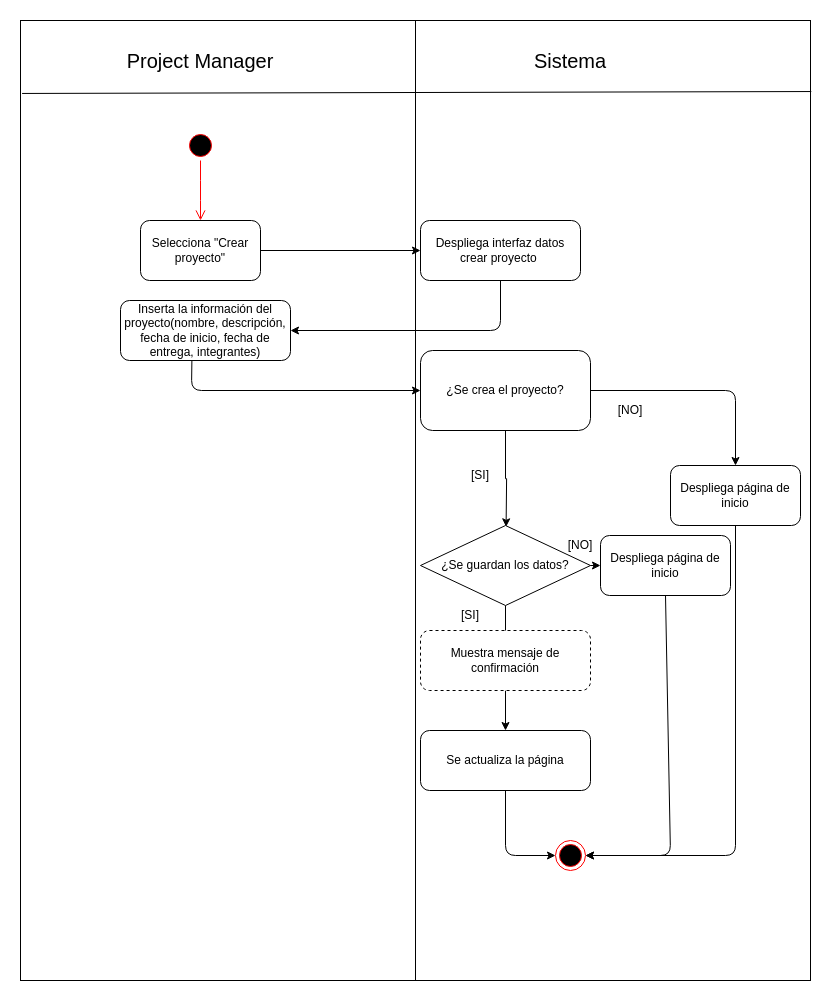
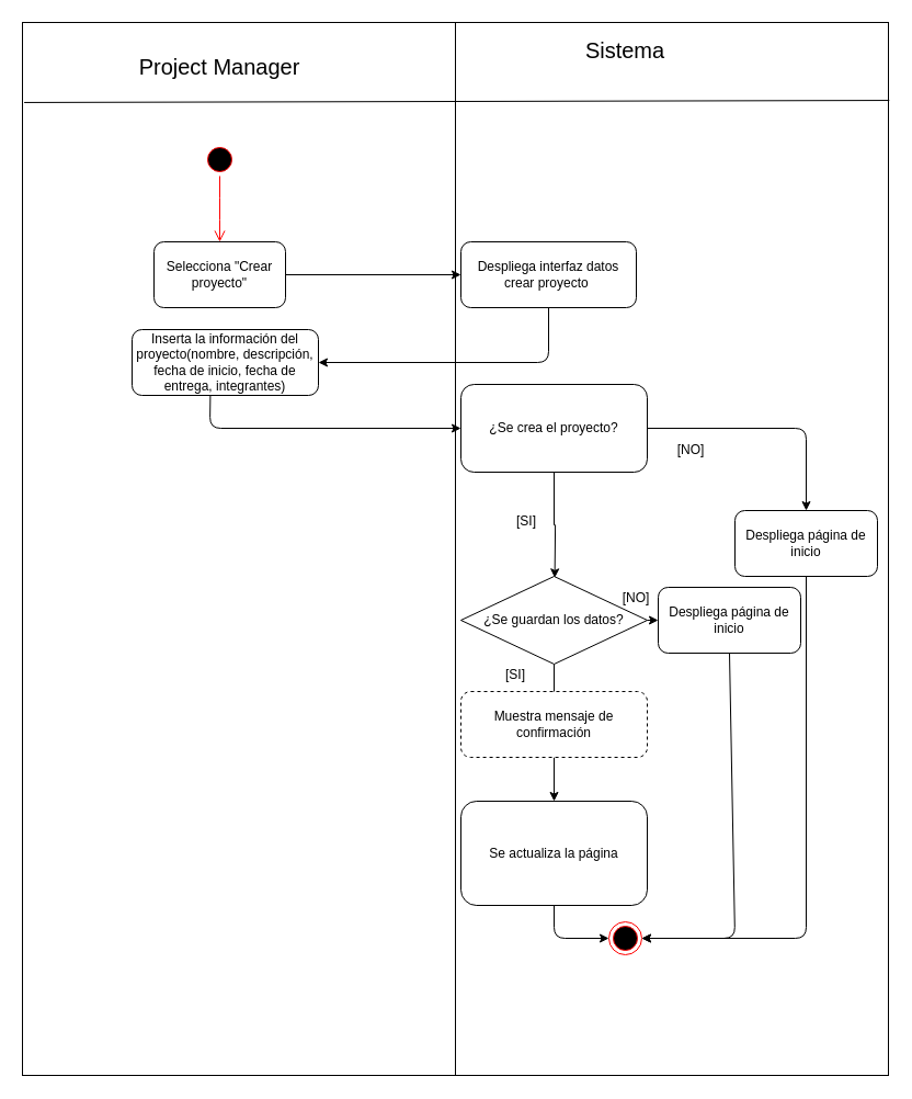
  <mxCell id="0" />
  <mxCell id="1" parent="0" />
  <mxCell id="2" value="" style="rounded=0;whiteSpace=wrap;html=1;" vertex="1" parent="1"><mxGeometry x="20" y="20" width="790" height="960" as="geometry" /></mxCell>
  <mxCell id="3" value="" style="endArrow=none;html=1;entryX=1.001;entryY=0.074;entryDx=0;entryDy=0;entryPerimeter=0;exitX=0.002;exitY=0.076;exitDx=0;exitDy=0;exitPerimeter=0;" edge="1" parent="1" source="2" target="2"><mxGeometry width="50" height="50" relative="1" as="geometry"><mxPoint x="340" y="150" as="sourcePoint" /><mxPoint x="390" y="100" as="targetPoint" /></mxGeometry></mxCell>
  <mxCell id="4" value="" style="endArrow=none;html=1;exitX=0.5;exitY=0;exitDx=0;exitDy=0;entryX=0.5;entryY=1;entryDx=0;entryDy=0;" edge="1" parent="1" source="2" target="2"><mxGeometry width="50" height="50" relative="1" as="geometry"><mxPoint x="480" y="190" as="sourcePoint" /><mxPoint x="380" y="90" as="targetPoint" /></mxGeometry></mxCell>
  <mxCell id="5" value="Project Manager" style="text;html=1;strokeColor=none;fillColor=none;align=center;verticalAlign=middle;whiteSpace=wrap;rounded=0;fontSize=20;" vertex="1" parent="1"><mxGeometry x="120" y="50" width="160" height="20" as="geometry" /></mxCell>
- <mxCell id="6" value="Sistema" style="text;html=1;strokeColor=none;fillColor=none;align=center;verticalAlign=middle;whiteSpace=wrap;rounded=0;fontSize=20;" vertex="1" parent="1"><mxGeometry x="510" y="50" width="120" height="20" as="geometry" /></mxCell>
+ <mxCell id="6" value="Sistema" style="text;html=1;strokeColor=none;fillColor=none;align=center;verticalAlign=middle;whiteSpace=wrap;rounded=0;fontSize=20;" vertex="1" parent="1"><mxGeometry x="510" y="35" width="120" height="20" as="geometry" /></mxCell>
  <mxCell id="7" value="" style="ellipse;html=1;shape=startState;fillColor=#000000;strokeColor=#ff0000;fontSize=20;" vertex="1" parent="1"><mxGeometry x="185" y="130" width="30" height="30" as="geometry" /></mxCell>
  <mxCell id="8" value="" style="edgeStyle=orthogonalEdgeStyle;html=1;verticalAlign=bottom;endArrow=open;endSize=8;strokeColor=#ff0000;fontSize=20;" edge="1" source="7" parent="1"><mxGeometry relative="1" as="geometry"><mxPoint x="200" y="220" as="targetPoint" /></mxGeometry></mxCell>
  <mxCell id="9" style="edgeStyle=orthogonalEdgeStyle;rounded=0;orthogonalLoop=1;jettySize=auto;html=1;entryX=0;entryY=0.5;entryDx=0;entryDy=0;endArrow=classic;endFill=1;fontSize=12;" edge="1" parent="1" source="10" target="11"><mxGeometry relative="1" as="geometry" /></mxCell>
  <mxCell id="10" value="Selecciona &quot;Crear proyecto&quot;" style="rounded=1;whiteSpace=wrap;html=1;fontSize=12;" vertex="1" parent="1"><mxGeometry x="140" y="220" width="120" height="60" as="geometry" /></mxCell>
  <mxCell id="11" value="Despliega interfaz datos crear proyecto&amp;nbsp;" style="rounded=1;whiteSpace=wrap;html=1;fontSize=12;" vertex="1" parent="1"><mxGeometry x="420" y="220" width="160" height="60" as="geometry" /></mxCell>
  <mxCell id="12" value="Inserta la información del proyecto(nombre, descripción, fecha de inicio, fecha de entrega, integrantes)" style="rounded=1;whiteSpace=wrap;html=1;fontSize=12;" vertex="1" parent="1"><mxGeometry x="120" y="300" width="170" height="60" as="geometry" /></mxCell>
  <mxCell id="13" style="edgeStyle=orthogonalEdgeStyle;rounded=0;orthogonalLoop=1;jettySize=auto;html=1;entryX=0.533;entryY=0.022;entryDx=0;entryDy=0;entryPerimeter=0;endArrow=classic;endFill=1;fontSize=12;" edge="1" parent="1" source="14"><mxGeometry relative="1" as="geometry"><mxPoint x="505.61" y="526.32" as="targetPoint" /></mxGeometry></mxCell>
  <mxCell id="14" value="¿Se crea el proyecto?" style="whiteSpace=wrap;html=1;fontSize=12;rounded=1;" vertex="1" parent="1"><mxGeometry x="420" y="350" width="170" height="80" as="geometry" /></mxCell>
  <mxCell id="15" style="edgeStyle=orthogonalEdgeStyle;rounded=0;orthogonalLoop=1;jettySize=auto;html=1;endArrow=classic;endFill=1;fontSize=12;" edge="1" parent="1" source="16" target="17"><mxGeometry relative="1" as="geometry" /></mxCell>
  <mxCell id="16" value="Muestra mensaje de confirmación" style="rounded=1;whiteSpace=wrap;html=1;fontSize=12;dashed=1;" vertex="1" parent="1"><mxGeometry x="420" y="630" width="170" height="60" as="geometry" /></mxCell>
- <mxCell id="17" value="Se actualiza la página" style="rounded=1;whiteSpace=wrap;html=1;fontSize=12;" vertex="1" parent="1"><mxGeometry x="420" y="730" width="170" height="60" as="geometry" /></mxCell>
+ <mxCell id="17" value="Se actualiza la página" style="rounded=1;whiteSpace=wrap;html=1;fontSize=12;" vertex="1" parent="1"><mxGeometry x="420" y="730" width="170" height="95" as="geometry" /></mxCell>
  <mxCell id="18" value="Despliega página de inicio" style="rounded=1;whiteSpace=wrap;html=1;fontSize=12;" vertex="1" parent="1"><mxGeometry x="670" y="465" width="130" height="60" as="geometry" /></mxCell>
  <mxCell id="19" value="" style="ellipse;html=1;shape=endState;fillColor=#000000;strokeColor=#ff0000;fontSize=12;" vertex="1" parent="1"><mxGeometry x="555" y="840" width="30" height="30" as="geometry" /></mxCell>
  <mxCell id="20" value="" style="endArrow=classic;html=1;fontSize=12;exitX=0.5;exitY=1;exitDx=0;exitDy=0;entryX=1;entryY=0.5;entryDx=0;entryDy=0;" edge="1" parent="1" source="11" target="12"><mxGeometry width="50" height="50" relative="1" as="geometry"><mxPoint x="390" y="410" as="sourcePoint" /><mxPoint x="440" y="360" as="targetPoint" /><Array as="points"><mxPoint x="500" y="330" /></Array></mxGeometry></mxCell>
  <mxCell id="21" value="" style="endArrow=classic;html=1;fontSize=12;exitX=0.42;exitY=0.994;exitDx=0;exitDy=0;exitPerimeter=0;entryX=0;entryY=0.5;entryDx=0;entryDy=0;" edge="1" parent="1" source="12" target="14"><mxGeometry width="50" height="50" relative="1" as="geometry"><mxPoint x="380" y="650" as="sourcePoint" /><mxPoint x="430" y="600" as="targetPoint" /><Array as="points"><mxPoint x="191" y="390" /></Array></mxGeometry></mxCell>
  <mxCell id="22" value="[SI]" style="text;html=1;strokeColor=none;fillColor=none;align=center;verticalAlign=middle;whiteSpace=wrap;rounded=0;fontSize=12;" vertex="1" parent="1"><mxGeometry x="460" y="465" width="40" height="20" as="geometry" /></mxCell>
  <mxCell id="23" value="" style="endArrow=classic;html=1;fontSize=12;exitX=1;exitY=0.5;exitDx=0;exitDy=0;entryX=0.5;entryY=0;entryDx=0;entryDy=0;" edge="1" parent="1" source="14" target="18"><mxGeometry width="50" height="50" relative="1" as="geometry"><mxPoint x="480" y="700" as="sourcePoint" /><mxPoint x="530" y="650" as="targetPoint" /><Array as="points"><mxPoint x="735" y="390" /></Array></mxGeometry></mxCell>
  <mxCell id="24" value="[NO]" style="text;html=1;strokeColor=none;fillColor=none;align=center;verticalAlign=middle;whiteSpace=wrap;rounded=0;fontSize=12;" vertex="1" parent="1"><mxGeometry x="610" y="400" width="40" height="20" as="geometry" /></mxCell>
  <mxCell id="25" value="" style="endArrow=classic;html=1;fontSize=12;exitX=0.5;exitY=1;exitDx=0;exitDy=0;entryX=0;entryY=0.5;entryDx=0;entryDy=0;" edge="1" parent="1" source="17" target="19"><mxGeometry width="50" height="50" relative="1" as="geometry"><mxPoint x="480" y="770" as="sourcePoint" /><mxPoint x="530" y="720" as="targetPoint" /><Array as="points"><mxPoint x="505" y="855" /></Array></mxGeometry></mxCell>
  <mxCell id="26" value="" style="endArrow=classic;html=1;fontSize=12;exitX=0.5;exitY=1;exitDx=0;exitDy=0;entryX=1;entryY=0.5;entryDx=0;entryDy=0;" edge="1" parent="1" source="18" target="19"><mxGeometry width="50" height="50" relative="1" as="geometry"><mxPoint x="480" y="770" as="sourcePoint" /><mxPoint x="530" y="720" as="targetPoint" /><Array as="points"><mxPoint x="735" y="855" /></Array></mxGeometry></mxCell>
  <mxCell id="27" style="edgeStyle=orthogonalEdgeStyle;rounded=0;orthogonalLoop=1;jettySize=auto;html=1;entryX=0.5;entryY=0;entryDx=0;entryDy=0;endArrow=none;endFill=1;fontSize=12;" edge="1" parent="1" source="28" target="16"><mxGeometry relative="1" as="geometry" /></mxCell>
  <mxCell id="28" value="¿Se guardan los datos?" style="rhombus;whiteSpace=wrap;html=1;fontSize=12;" vertex="1" parent="1"><mxGeometry x="420" y="525" width="170" height="80" as="geometry" /></mxCell>
  <mxCell id="29" value="Despliega página de inicio" style="rounded=1;whiteSpace=wrap;html=1;fontSize=12;" vertex="1" parent="1"><mxGeometry x="600" y="535" width="130" height="60" as="geometry" /></mxCell>
  <mxCell id="30" value="" style="endArrow=classic;html=1;fontSize=12;exitX=1;exitY=0.5;exitDx=0;exitDy=0;entryX=0;entryY=0.5;entryDx=0;entryDy=0;" edge="1" parent="1" source="28" target="29"><mxGeometry width="50" height="50" relative="1" as="geometry"><mxPoint x="510" y="690" as="sourcePoint" /><mxPoint x="560" y="640" as="targetPoint" /></mxGeometry></mxCell>
  <mxCell id="31" value="[SI]" style="text;html=1;strokeColor=none;fillColor=none;align=center;verticalAlign=middle;whiteSpace=wrap;rounded=0;fontSize=12;" vertex="1" parent="1"><mxGeometry x="450" y="605" width="40" height="20" as="geometry" /></mxCell>
  <mxCell id="32" value="[NO]" style="text;html=1;strokeColor=none;fillColor=none;align=center;verticalAlign=middle;whiteSpace=wrap;rounded=0;fontSize=12;" vertex="1" parent="1"><mxGeometry x="560" y="535" width="40" height="20" as="geometry" /></mxCell>
  <mxCell id="33" value="" style="endArrow=classic;html=1;fontSize=12;exitX=0.5;exitY=1;exitDx=0;exitDy=0;entryX=1;entryY=0.5;entryDx=0;entryDy=0;" edge="1" parent="1" source="29" target="19"><mxGeometry width="50" height="50" relative="1" as="geometry"><mxPoint x="745" y="535" as="sourcePoint" /><mxPoint x="595" y="865" as="targetPoint" /><Array as="points"><mxPoint x="670" y="855" /></Array></mxGeometry></mxCell>
